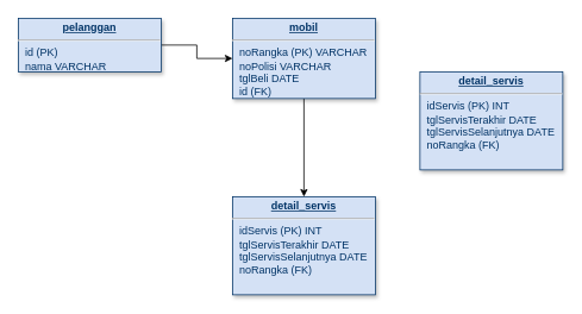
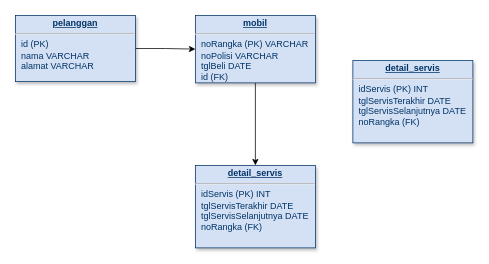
  <mxCell id="0" />
  <mxCell id="1" parent="0" />
  <mxCell id="2" style="edgeStyle=orthogonalEdgeStyle;rounded=0;orthogonalLoop=1;jettySize=auto;html=1;entryX=0;entryY=0.5;entryDx=0;entryDy=0;" parent="1" source="3" target="6" edge="1"><mxGeometry relative="1" as="geometry" /></mxCell>
- <mxCell id="3" value="&lt;p style=&quot;margin: 0px ; margin-top: 4px ; text-align: center ; text-decoration: underline&quot;&gt;&lt;strong&gt;pelanggan&lt;/strong&gt;&lt;/p&gt;&lt;hr&gt;&lt;p style=&quot;margin: 0px ; margin-left: 8px&quot;&gt;id (PK)&lt;/p&gt;&lt;p style=&quot;margin: 0px ; margin-left: 8px&quot;&gt;nama VARCHAR&lt;/p&gt;&lt;p style=&quot;margin: 0px ; margin-left: 8px&quot;&gt;alamat VARCHAR&lt;/p&gt;&lt;p style=&quot;margin: 0px ; margin-left: 8px&quot;&gt;&lt;br&gt;&lt;/p&gt;" style="verticalAlign=top;align=left;overflow=fill;fontSize=12;fontFamily=Helvetica;html=1;strokeColor=#003366;shadow=1;fillColor=#D4E1F5;fontColor=#003366" parent="1" vertex="1"><mxGeometry x="20" y="20" width="160" height="60" as="geometry" /></mxCell>
+ <mxCell id="3" value="&lt;p style=&quot;margin: 0px ; margin-top: 4px ; text-align: center ; text-decoration: underline&quot;&gt;&lt;strong&gt;pelanggan&lt;/strong&gt;&lt;/p&gt;&lt;hr&gt;&lt;p style=&quot;margin: 0px ; margin-left: 8px&quot;&gt;id (PK)&lt;/p&gt;&lt;p style=&quot;margin: 0px ; margin-left: 8px&quot;&gt;nama VARCHAR&lt;/p&gt;&lt;p style=&quot;margin: 0px ; margin-left: 8px&quot;&gt;alamat VARCHAR&lt;/p&gt;&lt;p style=&quot;margin: 0px ; margin-left: 8px&quot;&gt;&lt;br&gt;&lt;/p&gt;" style="verticalAlign=top;align=left;overflow=fill;fontSize=12;fontFamily=Helvetica;html=1;strokeColor=#003366;shadow=1;fillColor=#D4E1F5;fontColor=#003366" parent="1" vertex="1"><mxGeometry x="20" y="20" width="160" height="88.36" as="geometry" /></mxCell>
  <mxCell id="4" value="&lt;p style=&quot;margin: 0px ; margin-top: 4px ; text-align: center ; text-decoration: underline&quot;&gt;&lt;strong&gt;detail_servis&lt;/strong&gt;&lt;/p&gt;&lt;hr&gt;&lt;p style=&quot;margin: 0px ; margin-left: 8px&quot;&gt;idServis (PK) INT&lt;/p&gt;&lt;p style=&quot;margin: 0px ; margin-left: 8px&quot;&gt;&lt;span&gt;tglServisTerakhir DATE&lt;/span&gt;&lt;br&gt;&lt;/p&gt;&lt;p style=&quot;margin: 0px ; margin-left: 8px&quot;&gt;tglServisSelanjutnya DATE&lt;/p&gt;&lt;p style=&quot;margin: 0px ; margin-left: 8px&quot;&gt;noRangka (FK)&amp;nbsp;&lt;/p&gt;&lt;p style=&quot;margin: 0px ; margin-left: 8px&quot;&gt;&lt;br&gt;&lt;/p&gt;" style="verticalAlign=top;align=left;overflow=fill;fontSize=12;fontFamily=Helvetica;html=1;strokeColor=#003366;shadow=1;fillColor=#D4E1F5;fontColor=#003366" parent="1" vertex="1"><mxGeometry x="260" y="220" width="160" height="110" as="geometry" /></mxCell>
  <mxCell id="5" style="edgeStyle=orthogonalEdgeStyle;rounded=0;orthogonalLoop=1;jettySize=auto;html=1;entryX=0.5;entryY=0;entryDx=0;entryDy=0;" parent="1" source="6" target="4" edge="1"><mxGeometry relative="1" as="geometry" /></mxCell>
  <mxCell id="6" value="&lt;p style=&quot;margin: 0px ; margin-top: 4px ; text-align: center ; text-decoration: underline&quot;&gt;&lt;b&gt;mobil&lt;/b&gt;&lt;/p&gt;&lt;hr&gt;&lt;p style=&quot;margin: 0px ; margin-left: 8px&quot;&gt;noRangka (PK) VARCHAR&lt;/p&gt;&lt;p style=&quot;margin: 0px ; margin-left: 8px&quot;&gt;noPolisi VARCHAR&lt;/p&gt;&lt;p style=&quot;margin: 0px ; margin-left: 8px&quot;&gt;tglBeli DATE&lt;/p&gt;&lt;p style=&quot;margin: 0px ; margin-left: 8px&quot;&gt;id (FK)&lt;/p&gt;&lt;p style=&quot;margin: 0px ; margin-left: 8px&quot;&gt;&lt;br&gt;&lt;/p&gt;&lt;p style=&quot;margin: 0px ; margin-left: 8px&quot;&gt;&lt;br&gt;&lt;/p&gt;&lt;p style=&quot;margin: 0px ; margin-left: 8px&quot;&gt;&lt;br&gt;&lt;/p&gt;" style="verticalAlign=top;align=left;overflow=fill;fontSize=12;fontFamily=Helvetica;html=1;strokeColor=#003366;shadow=1;fillColor=#D4E1F5;fontColor=#003366" parent="1" vertex="1"><mxGeometry x="260" y="20" width="160" height="90" as="geometry" /></mxCell>
  <mxCell id="7" value="&lt;p style=&quot;margin: 0px ; margin-top: 4px ; text-align: center ; text-decoration: underline&quot;&gt;&lt;strong&gt;detail_servis&lt;/strong&gt;&lt;/p&gt;&lt;hr&gt;&lt;p style=&quot;margin: 0px ; margin-left: 8px&quot;&gt;idServis (PK) INT&lt;/p&gt;&lt;p style=&quot;margin: 0px ; margin-left: 8px&quot;&gt;&lt;span&gt;tglServisTerakhir DATE&lt;/span&gt;&lt;br&gt;&lt;/p&gt;&lt;p style=&quot;margin: 0px ; margin-left: 8px&quot;&gt;tglServisSelanjutnya DATE&lt;/p&gt;&lt;p style=&quot;margin: 0px ; margin-left: 8px&quot;&gt;noRangka (FK)&amp;nbsp;&lt;/p&gt;&lt;p style=&quot;margin: 0px ; margin-left: 8px&quot;&gt;&lt;br&gt;&lt;/p&gt;" style="verticalAlign=top;align=left;overflow=fill;fontSize=12;fontFamily=Helvetica;html=1;strokeColor=#003366;shadow=1;fillColor=#D4E1F5;fontColor=#003366" vertex="1" parent="1"><mxGeometry x="470" y="80" width="160" height="110" as="geometry" /></mxCell>
